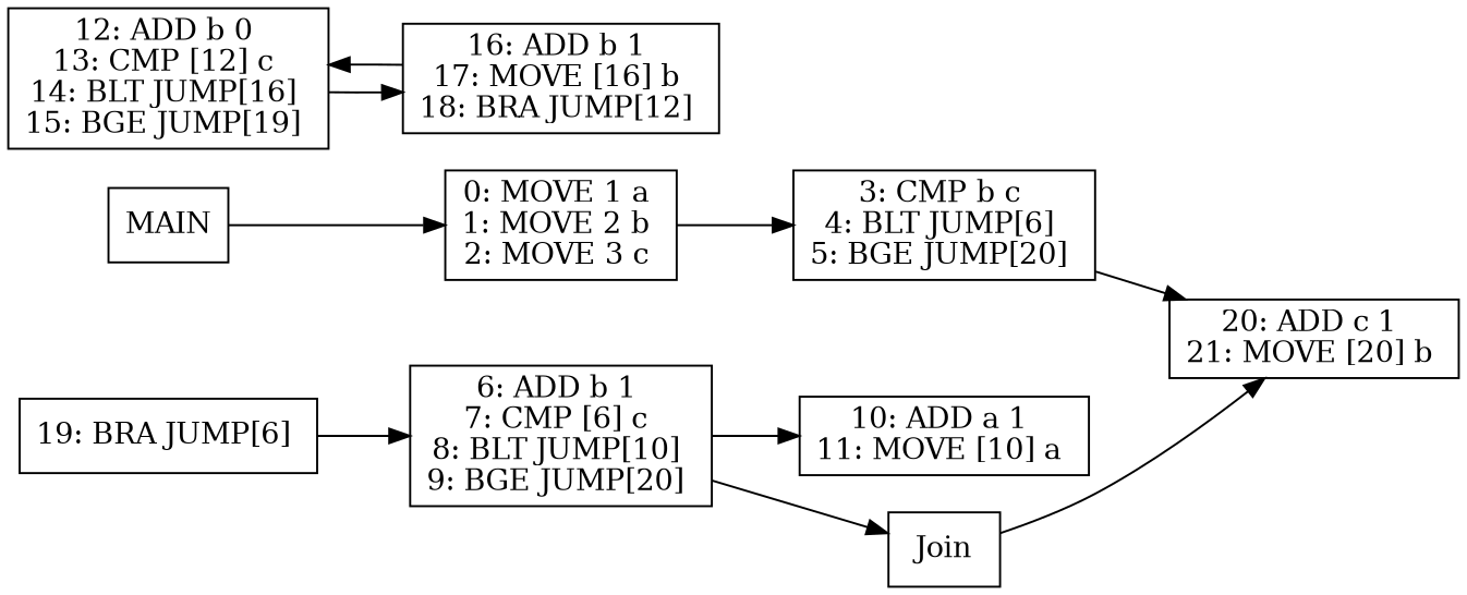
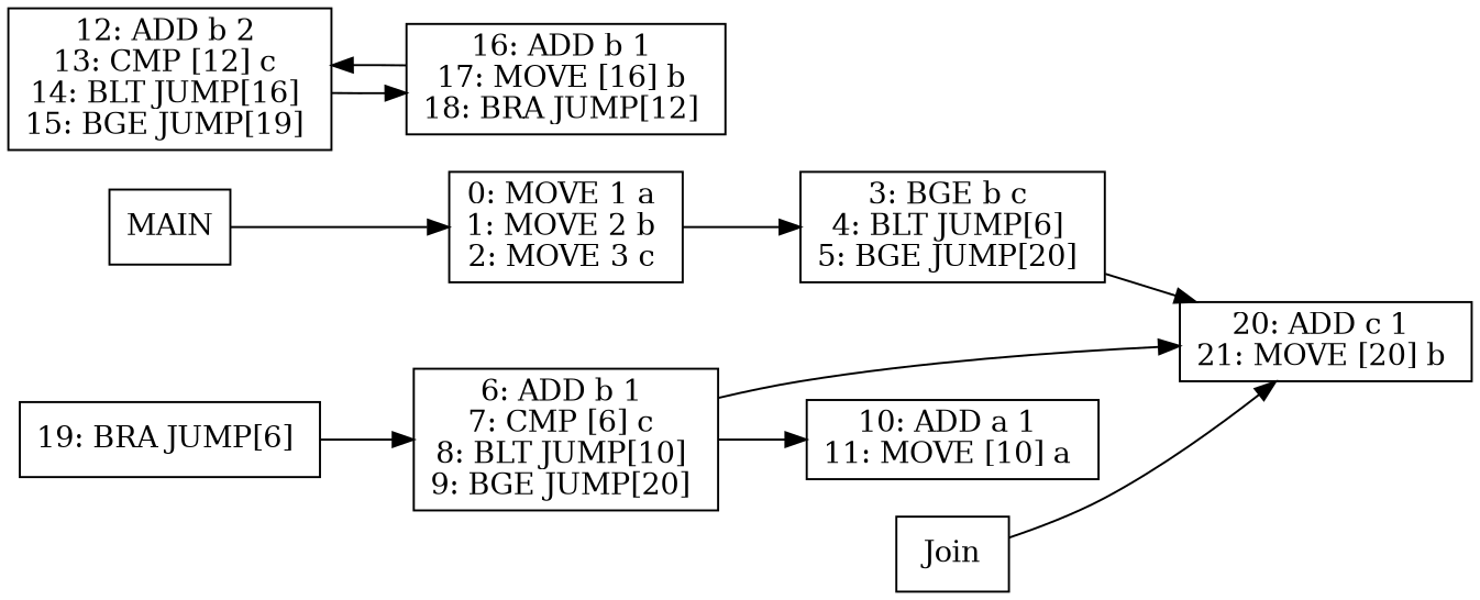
  digraph {
    rankdir=LR
    node [shape=box]
    n1 [label=MAIN]
    n2 [label="0: MOVE 1 a \n1: MOVE 2 b \n2: MOVE 3 c \n"]
-   n3 [label="3: CMP b c \n4: BLT JUMP[6] \n5: BGE JUMP[20] \n"]
+   n3 [label="3: BGE b c \n4: BLT JUMP[6] \n5: BGE JUMP[20] \n"]
    n4 [label="20: ADD c 1 \n21: MOVE [20] b \n"]
    n5 [label="6: ADD b 1 \n7: CMP [6] c \n8: BLT JUMP[10] \n9: BGE JUMP[20] \n"]
    n6 [label="10: ADD a 1 \n11: MOVE [10] a \n"]
    n7 [label=Join]
-   n8 [label="12: ADD b 0 \n13: CMP [12] c \n14: BLT JUMP[16] \n15: BGE JUMP[19] \n"]
+   n8 [label="12: ADD b 2 \n13: CMP [12] c \n14: BLT JUMP[16] \n15: BGE JUMP[19] \n"]
    n9 [label="16: ADD b 1 \n17: MOVE [16] b \n18: BRA JUMP[12] \n"]
    n10 [label="19: BRA JUMP[6] \n"]
    n1 -> n2
    n2 -> n3
    n3 -> n4
    n5 -> n6
-   n5 -> n7
+   n5 -> n4
    n7 -> n4
    n8 -> n9
    n9 -> n8
    n10 -> n5
  }
